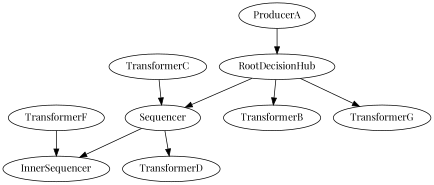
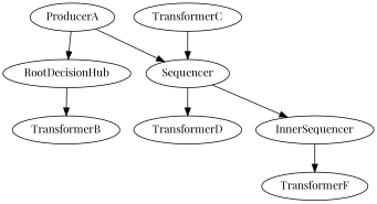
  digraph {
    fontname="Playfair Display"
    node [fontname="Playfair Display" blocking=False type=MicroTransformer]
    edge [fontname="Playfair Display"]
    RootDecisionHub [blocking="" type=""]
    TransformerB
    Sequencer [ignoreFilterPassed=False invert=False modeOR=False requireObjects="[  ]" sequential=False shortCircuit=True type=GaudiSequencer vetoObjects="[  ]" blocking=""]
-   TransformerG
    ProducerA [type=MicroProducer]
    TransformerD
    InnerSequencer [ignoreFilterPassed=False invert=False modeOR=False requireObjects="[  ]" sequential=False shortCircuit=True type=GaudiSequencer vetoObjects="[  ]" blocking=""]
    TransformerC
    TransformerF
    RootDecisionHub -> TransformerB
-   RootDecisionHub -> Sequencer
-   RootDecisionHub -> TransformerG
+   ProducerA -> Sequencer
    Sequencer -> TransformerD
    Sequencer -> InnerSequencer
    ProducerA -> RootDecisionHub
-   TransformerF -> InnerSequencer
+   InnerSequencer -> TransformerF
    TransformerC -> Sequencer
  }
